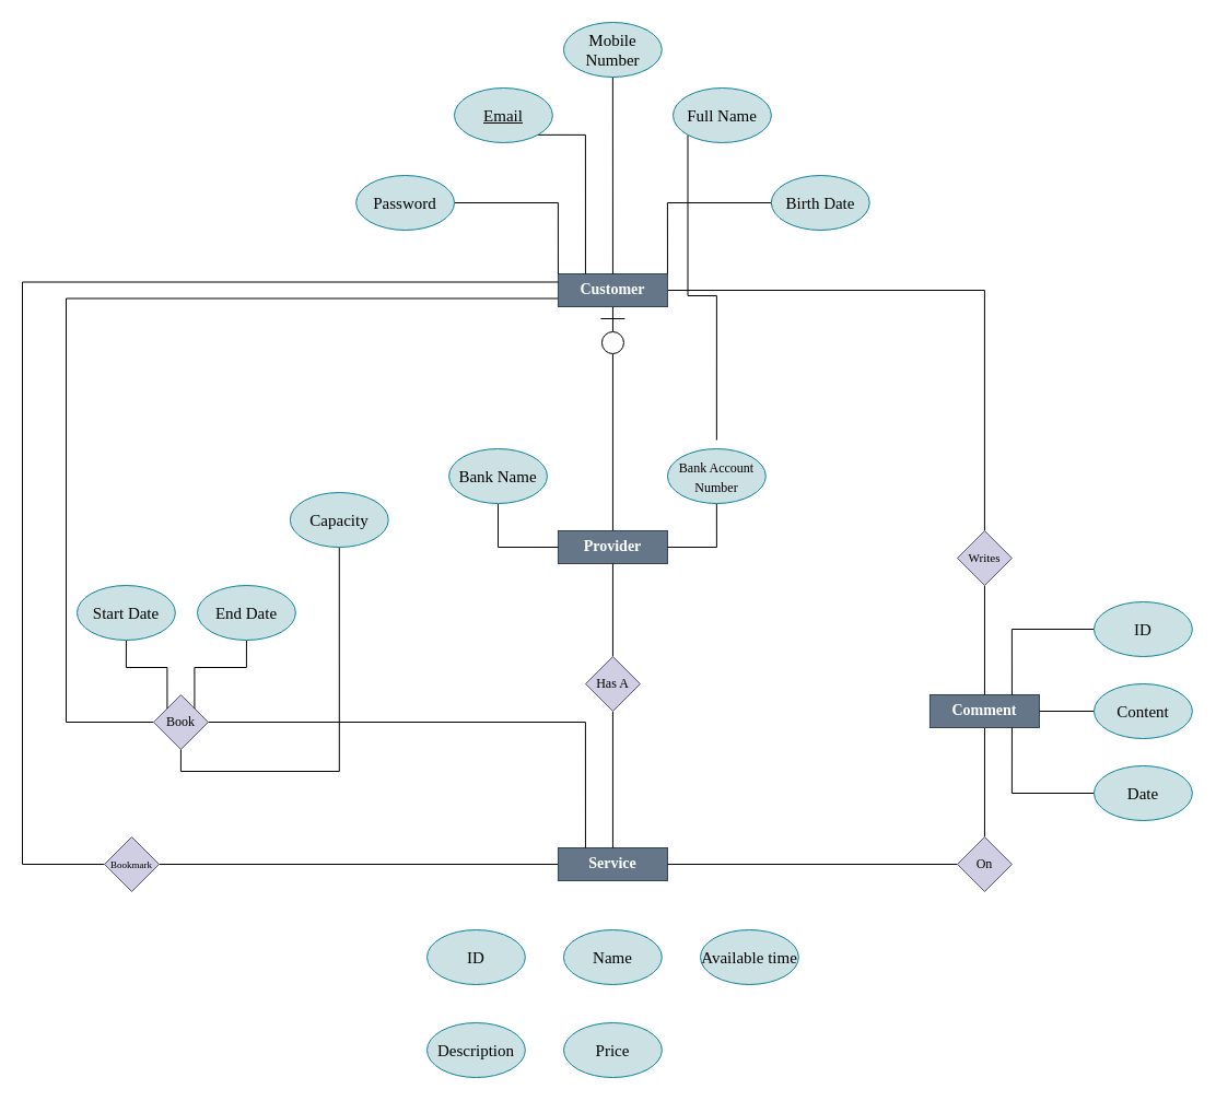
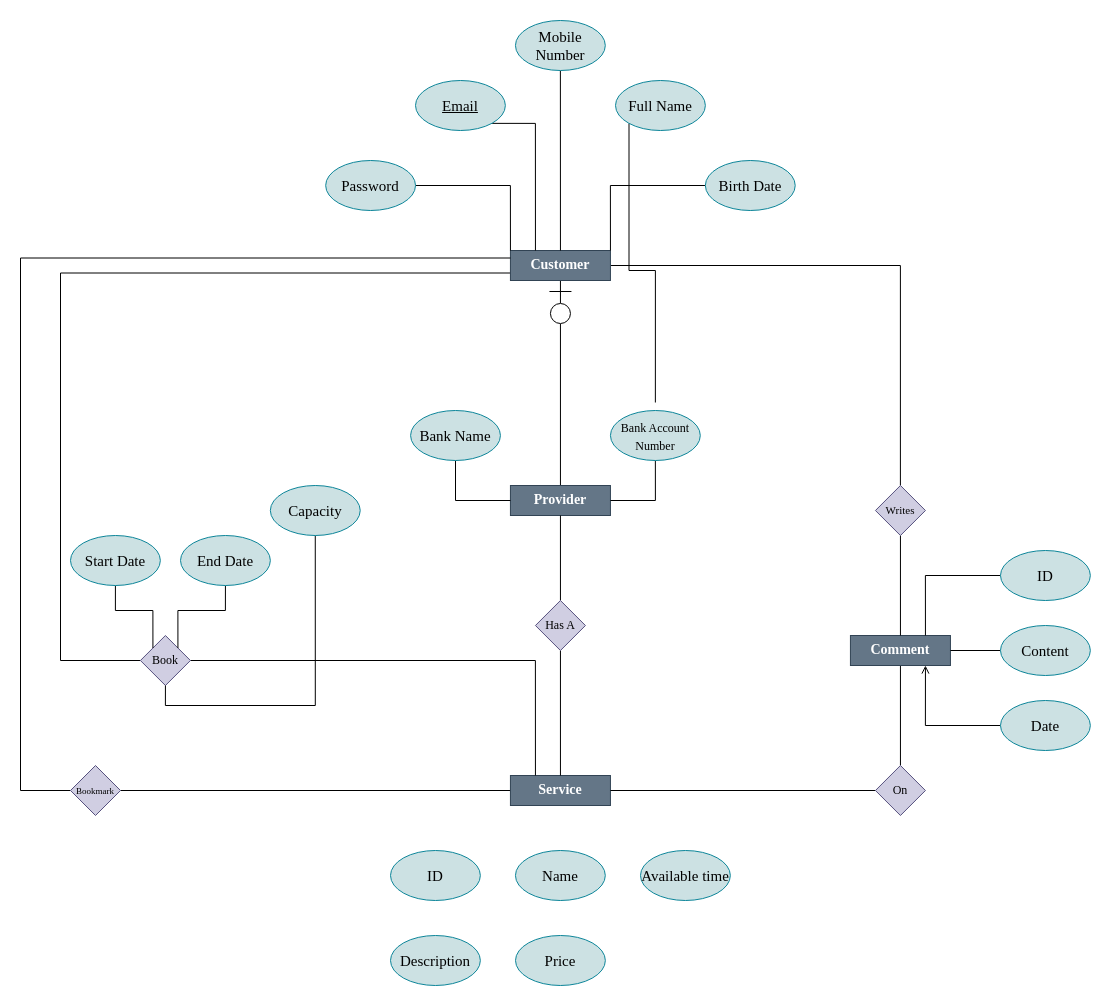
  <mxCell id="0" />
  <mxCell id="1" parent="0" />
  <mxCell id="2" style="edgeStyle=orthogonalEdgeStyle;rounded=0;orthogonalLoop=1;jettySize=auto;html=1;exitX=0.5;exitY=1;exitDx=0;exitDy=0;fontSize=9;endArrow=none;endFill=0;fontFamily=Georgia;fontStyle=0" edge="1" parent="1" source="3" target="18"><mxGeometry relative="1" as="geometry" /></mxCell>
  <mxCell id="3" value="Comment" style="rounded=0;whiteSpace=wrap;html=1;fillColor=#647687;strokeColor=#314354;fontColor=#ffffff;fontSize=14;fontStyle=1;fontFamily=Georgia;" vertex="1" parent="1"><mxGeometry x="849.94" y="635" width="100" height="30" as="geometry" /></mxCell>
  <mxCell id="4" style="edgeStyle=orthogonalEdgeStyle;rounded=0;orthogonalLoop=1;jettySize=auto;html=1;exitX=1;exitY=0.5;exitDx=0;exitDy=0;entryX=0;entryY=0.5;entryDx=0;entryDy=0;endArrow=none;endFill=0;fontFamily=Georgia;fontStyle=0" edge="1" parent="1" source="12" target="5"><mxGeometry relative="1" as="geometry"><mxPoint x="374.94" y="750" as="sourcePoint" /></mxGeometry></mxCell>
  <mxCell id="5" value="Service" style="rounded=0;whiteSpace=wrap;html=1;fillColor=#647687;strokeColor=#314354;fontColor=#ffffff;fontSize=14;fontStyle=1;fontFamily=Georgia;" vertex="1" parent="1"><mxGeometry x="509.94" y="775" width="100" height="30" as="geometry" /></mxCell>
  <mxCell id="6" style="edgeStyle=orthogonalEdgeStyle;rounded=0;orthogonalLoop=1;jettySize=auto;html=1;exitX=1;exitY=0.5;exitDx=0;exitDy=0;fontSize=9;endArrow=none;endFill=0;fontFamily=Georgia;fontStyle=0" edge="1" parent="1" source="9" target="14"><mxGeometry relative="1" as="geometry"><mxPoint x="609.94" as="sourcePoint" y="410" /></mxGeometry></mxCell>
  <mxCell id="7" style="edgeStyle=orthogonalEdgeStyle;rounded=0;orthogonalLoop=1;jettySize=auto;html=1;exitX=0;exitY=0.75;exitDx=0;exitDy=0;entryX=0;entryY=0.5;entryDx=0;entryDy=0;fontSize=9;endArrow=none;endFill=0;fontFamily=Georgia;fontStyle=0" edge="1" parent="1" source="9" target="16"><mxGeometry relative="1" as="geometry"><mxPoint x="300" y="272.5" as="sourcePoint" /><Array as="points"><mxPoint x="60" y="273" /><mxPoint x="60" y="660" /></Array></mxGeometry></mxCell>
  <mxCell id="8" style="edgeStyle=orthogonalEdgeStyle;rounded=0;orthogonalLoop=1;jettySize=auto;html=1;exitX=0.5;exitY=1;exitDx=0;exitDy=0;entryX=0.5;entryY=0;entryDx=0;entryDy=0;fontFamily=Georgia;fontSize=15;startArrow=ERzeroToOne;startFill=0;endArrow=none;endFill=0;targetPerimeterSpacing=8;sourcePerimeterSpacing=7;startSize=20;fontStyle=0" edge="1" parent="1" source="9" target="10"><mxGeometry relative="1" as="geometry" /></mxCell>
  <mxCell id="9" value="Customer" style="rounded=0;whiteSpace=wrap;html=1;fillColor=#647687;strokeColor=#314354;fontColor=#ffffff;fontSize=14;fontStyle=1;fontFamily=Georgia;" vertex="1" parent="1"><mxGeometry x="509.94" y="250" width="100" height="30" as="geometry" /></mxCell>
  <mxCell id="10" value="Provider" style="rounded=0;whiteSpace=wrap;html=1;fillColor=#647687;strokeColor=#314354;fontColor=#ffffff;fontSize=14;fontStyle=1;fontFamily=Georgia;" vertex="1" parent="1"><mxGeometry x="509.94" y="485" width="100" height="30" as="geometry" /></mxCell>
  <mxCell id="11" style="edgeStyle=orthogonalEdgeStyle;rounded=0;orthogonalLoop=1;jettySize=auto;html=1;exitX=0;exitY=0.5;exitDx=0;exitDy=0;fontFamily=Georgia;fontSize=15;startArrow=none;startFill=0;endArrow=none;endFill=0;entryX=0;entryY=0.25;entryDx=0;entryDy=0;fontStyle=0" edge="1" parent="1" source="12" target="9"><mxGeometry relative="1" as="geometry"><mxPoint x="20" y="240" as="targetPoint" /><Array as="points"><mxPoint x="20" y="790" /><mxPoint x="20" y="257" /></Array></mxGeometry></mxCell>
- <mxCell id="12" value="&lt;font style=&quot;font-size: 9px&quot;&gt;Bookmark&lt;/font&gt;" style="rhombus;whiteSpace=wrap;html=1;fillColor=#d0cee2;strokeColor=#56517e;fontStyle=0;fontFamily=Georgia;" vertex="1" parent="1"><mxGeometry x="95" y="765" width="50" height="50" as="geometry" /></mxCell>
+ <mxCell id="12" value="&lt;font style=&quot;font-size: 9px&quot;&gt;Bookmark&lt;/font&gt;" style="rhombus;whiteSpace=wrap;html=1;fillColor=#d0cee2;strokeColor=#56517e;fontStyle=0;fontFamily=Georgia;" vertex="1" parent="1"><mxGeometry x="70" y="765" width="50" height="50" as="geometry" /></mxCell>
  <mxCell id="13" style="edgeStyle=orthogonalEdgeStyle;rounded=0;orthogonalLoop=1;jettySize=auto;html=1;exitX=0.5;exitY=1;exitDx=0;exitDy=0;entryX=0.5;entryY=0;entryDx=0;entryDy=0;fontSize=9;endArrow=none;endFill=0;fontFamily=Georgia;fontStyle=0" edge="1" parent="1" source="14" target="3"><mxGeometry relative="1" as="geometry" /></mxCell>
  <mxCell id="14" value="&lt;font style=&quot;font-size: 11px&quot;&gt;Writes&lt;/font&gt;" style="rhombus;whiteSpace=wrap;html=1;fillColor=#d0cee2;strokeColor=#56517e;fontStyle=0;fontFamily=Georgia;" vertex="1" parent="1"><mxGeometry x="874.94" y="485" width="50" height="50" as="geometry" /></mxCell>
  <mxCell id="15" style="edgeStyle=orthogonalEdgeStyle;rounded=0;orthogonalLoop=1;jettySize=auto;html=1;exitX=1;exitY=0.5;exitDx=0;exitDy=0;entryX=0.25;entryY=0;entryDx=0;entryDy=0;fontFamily=Georgia;fontSize=12;startArrow=none;startFill=0;endArrow=none;endFill=0;fontStyle=0" edge="1" parent="1" source="16" target="5"><mxGeometry relative="1" as="geometry" /></mxCell>
  <mxCell id="16" value="Book" style="rhombus;whiteSpace=wrap;html=1;fillColor=#d0cee2;strokeColor=#56517e;fontStyle=0;fontFamily=Georgia;" vertex="1" parent="1"><mxGeometry x="139.93" y="635" width="50" height="50" as="geometry" /></mxCell>
  <mxCell id="17" style="edgeStyle=orthogonalEdgeStyle;rounded=0;orthogonalLoop=1;jettySize=auto;html=1;exitX=0;exitY=0.5;exitDx=0;exitDy=0;entryX=1;entryY=0.5;entryDx=0;entryDy=0;fontSize=9;endArrow=none;endFill=0;fontFamily=Georgia;fontStyle=0" edge="1" parent="1" source="18" target="5"><mxGeometry relative="1" as="geometry" /></mxCell>
  <mxCell id="18" value="On" style="rhombus;whiteSpace=wrap;html=1;fillColor=#d0cee2;strokeColor=#56517e;fontStyle=0;fontFamily=Georgia;" vertex="1" parent="1"><mxGeometry x="874.94" y="765" width="50" height="50" as="geometry" /></mxCell>
  <mxCell id="19" style="edgeStyle=orthogonalEdgeStyle;rounded=0;orthogonalLoop=1;jettySize=auto;html=1;exitX=0;exitY=1;exitDx=0;exitDy=0;fontFamily=Georgia;fontSize=12;startArrow=none;startFill=0;endArrow=none;endFill=0;startSize=20;sourcePerimeterSpacing=7;targetPerimeterSpacing=8;strokeColor=default;strokeWidth=1;" edge="1" parent="1" source="20" target="32"><mxGeometry relative="1" as="geometry" /></mxCell>
  <mxCell id="20" value="Full Name" style="ellipse;whiteSpace=wrap;html=1;fontFamily=Georgia;fontSize=15;strokeWidth=1;fillColor=#CCE1E3;strokeColor=#0c8599;gradientColor=none;fontStyle=0" vertex="1" parent="1"><mxGeometry x="615.02" y="80" width="89.85" height="50" as="geometry" /></mxCell>
  <mxCell id="21" style="edgeStyle=orthogonalEdgeStyle;rounded=0;orthogonalLoop=1;jettySize=auto;html=1;exitX=0;exitY=0.5;exitDx=0;exitDy=0;entryX=1;entryY=0;entryDx=0;entryDy=0;fontFamily=Georgia;fontSize=12;startArrow=none;startFill=0;endArrow=none;endFill=0;startSize=20;sourcePerimeterSpacing=7;targetPerimeterSpacing=8;strokeColor=default;strokeWidth=1;" edge="1" parent="1" source="22" target="9"><mxGeometry relative="1" as="geometry" /></mxCell>
  <mxCell id="22" value="Birth Date" style="ellipse;whiteSpace=wrap;html=1;fontFamily=Georgia;fontSize=15;strokeWidth=1;fillColor=#CCE1E3;strokeColor=#0c8599;gradientColor=none;fontStyle=0" vertex="1" parent="1"><mxGeometry x="704.87" y="160" width="89.85" height="50" as="geometry" /></mxCell>
  <mxCell id="23" style="edgeStyle=orthogonalEdgeStyle;rounded=0;orthogonalLoop=1;jettySize=auto;html=1;exitX=1;exitY=1;exitDx=0;exitDy=0;entryX=0.25;entryY=0;entryDx=0;entryDy=0;fontFamily=Georgia;fontSize=12;startArrow=none;startFill=0;endArrow=none;endFill=0;startSize=20;sourcePerimeterSpacing=7;targetPerimeterSpacing=8;strokeColor=default;strokeWidth=1;" edge="1" parent="1" source="24" target="9"><mxGeometry relative="1" as="geometry" /></mxCell>
  <mxCell id="24" value="Email" style="ellipse;whiteSpace=wrap;html=1;fontFamily=Georgia;fontSize=15;strokeWidth=1;fillColor=#CCE1E3;strokeColor=#0c8599;gradientColor=none;verticalAlign=middle;fontStyle=4" vertex="1" parent="1"><mxGeometry x="415.02" y="80" width="89.85" height="50" as="geometry" /></mxCell>
  <mxCell id="25" style="edgeStyle=orthogonalEdgeStyle;rounded=0;orthogonalLoop=1;jettySize=auto;html=1;exitX=0.5;exitY=1;exitDx=0;exitDy=0;entryX=0.5;entryY=0;entryDx=0;entryDy=0;fontFamily=Georgia;fontSize=12;startArrow=none;startFill=0;endArrow=none;endFill=0;startSize=20;sourcePerimeterSpacing=7;targetPerimeterSpacing=8;strokeColor=default;strokeWidth=1;" edge="1" parent="1" source="26" target="9"><mxGeometry relative="1" as="geometry" /></mxCell>
  <mxCell id="26" value="Mobile Number" style="ellipse;whiteSpace=wrap;html=1;fontFamily=Georgia;fontSize=15;strokeWidth=1;fillColor=#CCE1E3;strokeColor=#0c8599;gradientColor=none;fontStyle=0" vertex="1" parent="1"><mxGeometry x="514.96" y="20" width="89.85" height="50" as="geometry" /></mxCell>
  <mxCell id="27" style="edgeStyle=orthogonalEdgeStyle;rounded=0;orthogonalLoop=1;jettySize=auto;html=1;exitX=1;exitY=0.5;exitDx=0;exitDy=0;entryX=0;entryY=0;entryDx=0;entryDy=0;fontFamily=Georgia;fontSize=12;startArrow=none;startFill=0;endArrow=none;endFill=0;startSize=20;sourcePerimeterSpacing=7;targetPerimeterSpacing=8;strokeColor=default;strokeWidth=1;" edge="1" parent="1" source="28" target="9"><mxGeometry relative="1" as="geometry" /></mxCell>
  <mxCell id="28" value="Password" style="ellipse;whiteSpace=wrap;html=1;fontFamily=Georgia;fontSize=15;strokeWidth=1;fillColor=#CCE1E3;strokeColor=#0c8599;gradientColor=none;fontStyle=0" vertex="1" parent="1"><mxGeometry x="325.17" y="160" width="89.85" height="50" as="geometry" /></mxCell>
  <mxCell id="29" style="edgeStyle=orthogonalEdgeStyle;rounded=0;orthogonalLoop=1;jettySize=auto;html=1;exitX=0.5;exitY=1;exitDx=0;exitDy=0;entryX=0;entryY=0.5;entryDx=0;entryDy=0;fontFamily=Georgia;fontSize=12;startArrow=none;startFill=0;endArrow=none;endFill=0;startSize=20;sourcePerimeterSpacing=7;targetPerimeterSpacing=8;strokeColor=default;strokeWidth=1;" edge="1" parent="1" source="30" target="10"><mxGeometry relative="1" as="geometry" /></mxCell>
  <mxCell id="30" value="Bank Name" style="ellipse;whiteSpace=wrap;html=1;fontFamily=Georgia;fontSize=15;strokeWidth=1;fillColor=#CCE1E3;strokeColor=#0c8599;gradientColor=none;fontStyle=0" vertex="1" parent="1"><mxGeometry x="410.09" width="89.85" height="50" as="geometry" y="410" /></mxCell>
  <mxCell id="31" style="edgeStyle=orthogonalEdgeStyle;rounded=0;orthogonalLoop=1;jettySize=auto;html=1;exitX=0.5;exitY=1;exitDx=0;exitDy=0;entryX=1;entryY=0.5;entryDx=0;entryDy=0;fontFamily=Georgia;fontSize=12;startArrow=none;startFill=0;endArrow=none;endFill=0;startSize=20;sourcePerimeterSpacing=7;targetPerimeterSpacing=8;strokeColor=default;strokeWidth=1;" edge="1" parent="1" source="32" target="10"><mxGeometry relative="1" as="geometry" /></mxCell>
  <mxCell id="32" value="&lt;font style=&quot;font-size: 12px&quot;&gt;Bank Account Number&lt;/font&gt;" style="ellipse;whiteSpace=wrap;html=1;fontFamily=Georgia;fontSize=15;strokeWidth=1;fillColor=#CCE1E3;strokeColor=#0c8599;gradientColor=none;fontStyle=0" vertex="1" parent="1"><mxGeometry x="609.94" width="89.85" height="50" as="geometry" y="410" /></mxCell>
  <mxCell id="33" style="edgeStyle=orthogonalEdgeStyle;rounded=0;orthogonalLoop=1;jettySize=auto;html=1;exitX=0.5;exitY=0;exitDx=0;exitDy=0;entryX=0.5;entryY=1;entryDx=0;entryDy=0;fontFamily=Georgia;fontSize=12;startArrow=none;startFill=0;endArrow=none;endFill=0;strokeColor=default;strokeWidth=1;fontStyle=0" edge="1" parent="1" source="35" target="10"><mxGeometry relative="1" as="geometry" /></mxCell>
  <mxCell id="34" style="edgeStyle=orthogonalEdgeStyle;rounded=0;orthogonalLoop=1;jettySize=auto;html=1;exitX=0.5;exitY=1;exitDx=0;exitDy=0;entryX=0.5;entryY=0;entryDx=0;entryDy=0;fontFamily=Georgia;fontSize=12;startArrow=none;startFill=0;endArrow=none;endFill=0;fontStyle=0" edge="1" parent="1" source="35" target="5"><mxGeometry relative="1" as="geometry" /></mxCell>
  <mxCell id="35" value="Has A" style="rhombus;whiteSpace=wrap;html=1;fillColor=#d0cee2;strokeColor=#56517e;fontStyle=0;fontFamily=Georgia;" vertex="1" parent="1"><mxGeometry x="534.94" y="600" width="50" height="50" as="geometry" /></mxCell>
  <mxCell id="36" style="edgeStyle=orthogonalEdgeStyle;rounded=0;orthogonalLoop=1;jettySize=auto;html=1;exitX=0;exitY=0.5;exitDx=0;exitDy=0;entryX=0.75;entryY=0;entryDx=0;entryDy=0;fontFamily=Georgia;fontSize=12;startArrow=none;startFill=0;endArrow=none;endFill=0;startSize=20;sourcePerimeterSpacing=7;targetPerimeterSpacing=8;strokeColor=default;strokeWidth=1;" edge="1" parent="1" source="37" target="3"><mxGeometry relative="1" as="geometry" /></mxCell>
  <mxCell id="37" value="ID" style="ellipse;whiteSpace=wrap;html=1;fontFamily=Georgia;fontSize=15;strokeWidth=1;fillColor=#CCE1E3;strokeColor=#0c8599;gradientColor=none;fontStyle=0" vertex="1" parent="1"><mxGeometry x="1000" y="550" width="89.85" height="50" as="geometry" /></mxCell>
  <mxCell id="38" style="edgeStyle=orthogonalEdgeStyle;rounded=0;orthogonalLoop=1;jettySize=auto;html=1;exitX=0;exitY=0.5;exitDx=0;exitDy=0;entryX=1;entryY=0.5;entryDx=0;entryDy=0;fontFamily=Georgia;fontSize=12;startArrow=none;startFill=0;endArrow=none;endFill=0;startSize=20;sourcePerimeterSpacing=7;targetPerimeterSpacing=8;strokeColor=default;strokeWidth=1;" edge="1" parent="1" source="39" target="3"><mxGeometry relative="1" as="geometry" /></mxCell>
  <mxCell id="39" value="Content" style="ellipse;whiteSpace=wrap;html=1;fontFamily=Georgia;fontSize=15;strokeWidth=1;fillColor=#CCE1E3;strokeColor=#0c8599;gradientColor=none;fontStyle=0" vertex="1" parent="1"><mxGeometry x="1000" y="625" width="89.85" height="50" as="geometry" /></mxCell>
- <mxCell id="40" style="edgeStyle=orthogonalEdgeStyle;rounded=0;orthogonalLoop=1;jettySize=auto;html=1;exitX=0;exitY=0.5;exitDx=0;exitDy=0;entryX=0.75;entryY=1;entryDx=0;entryDy=0;fontFamily=Georgia;fontSize=12;startArrow=none;startFill=0;endArrow=none;endFill=0;startSize=20;sourcePerimeterSpacing=7;targetPerimeterSpacing=8;strokeColor=default;strokeWidth=1;" edge="1" parent="1" source="41" target="3"><mxGeometry relative="1" as="geometry" /></mxCell>
+ <mxCell id="40" style="edgeStyle=orthogonalEdgeStyle;rounded=0;orthogonalLoop=1;jettySize=auto;html=1;exitX=0;exitY=0.5;exitDx=0;exitDy=0;entryX=0.75;entryY=1;entryDx=0;entryDy=0;fontFamily=Georgia;fontSize=12;startArrow=none;startFill=0;endArrow=open;endFill=0;startSize=20;sourcePerimeterSpacing=7;targetPerimeterSpacing=8;strokeColor=default;strokeWidth=1;" edge="1" parent="1" source="41" target="3"><mxGeometry relative="1" as="geometry" /></mxCell>
  <mxCell id="41" value="Date" style="ellipse;whiteSpace=wrap;html=1;fontFamily=Georgia;fontSize=15;strokeWidth=1;fillColor=#CCE1E3;strokeColor=#0c8599;gradientColor=none;fontStyle=0" vertex="1" parent="1"><mxGeometry x="1000" y="700" width="89.85" height="50" as="geometry" /></mxCell>
  <mxCell id="42" style="edgeStyle=orthogonalEdgeStyle;rounded=0;orthogonalLoop=1;jettySize=auto;html=1;exitX=0.5;exitY=1;exitDx=0;exitDy=0;entryX=0;entryY=0;entryDx=0;entryDy=0;fontFamily=Georgia;fontSize=12;startArrow=none;startFill=0;endArrow=none;endFill=0;startSize=20;sourcePerimeterSpacing=7;targetPerimeterSpacing=8;strokeColor=default;strokeWidth=1;" edge="1" parent="1" source="43" target="16"><mxGeometry relative="1" as="geometry" /></mxCell>
  <mxCell id="43" value="Start Date&lt;span style=&quot;color: rgba(0 , 0 , 0 , 0) ; font-family: monospace ; font-size: 0px&quot;&gt;%3CmxGraphModel%3E%3Croot%3E%3CmxCell%20id%3D%220%22%2F%3E%3CmxCell%20id%3D%221%22%20parent%3D%220%22%2F%3E%3CmxCell%20id%3D%222%22%20value%3D%22Rating%26amp%3Bnbsp%3B%22%20style%3D%22ellipse%3BwhiteSpace%3Dwrap%3Bhtml%3D1%3BfontFamily%3DGeorgia%3BfontSize%3D15%3BstrokeWidth%3D1%3BfillColor%3D%23CCE1E3%3BstrokeColor%3D%230c8599%3BgradientColor%3Dnone%3BfontStyle%3D0%22%20vertex%3D%221%22%20parent%3D%221%22%3E%3CmxGeometry%20x%3D%22-450%22%20y%3D%22125%22%20width%3D%2289.85%22%20height%3D%2250%22%20as%3D%22geometry%22%2F%3E%3C%2FmxCell%3E%3C%2Froot%3E%3C%2FmxGraphModel%3E&lt;/span&gt;" style="ellipse;whiteSpace=wrap;html=1;fontFamily=Georgia;fontSize=15;strokeWidth=1;fillColor=#CCE1E3;strokeColor=#0c8599;gradientColor=none;fontStyle=0" vertex="1" parent="1"><mxGeometry x="70" y="535" width="89.85" height="50" as="geometry" /></mxCell>
  <mxCell id="44" style="edgeStyle=orthogonalEdgeStyle;rounded=0;orthogonalLoop=1;jettySize=auto;html=1;exitX=0.5;exitY=1;exitDx=0;exitDy=0;entryX=1;entryY=0;entryDx=0;entryDy=0;fontFamily=Georgia;fontSize=12;startArrow=none;startFill=0;endArrow=none;endFill=0;startSize=20;sourcePerimeterSpacing=7;targetPerimeterSpacing=8;strokeColor=default;strokeWidth=1;" edge="1" parent="1" source="45" target="16"><mxGeometry relative="1" as="geometry" /></mxCell>
  <mxCell id="45" value="End Date&lt;span style=&quot;color: rgba(0 , 0 , 0 , 0) ; font-family: monospace ; font-size: 0px&quot;&gt;%3CmxGraphModel%3E%3Croot%3E%3CmxCell%20id%3D%220%22%2F%3E%3CmxCell%20id%3D%221%22%20parent%3D%220%22%2F%3E%3CmxCell%20id%3D%222%22%20value%3D%22Rating%26amp%3Bnbsp%3B%22%20style%3D%22ellipse%3BwhiteSpace%3Dwrap%3Bhtml%3D1%3BfontFamily%3DGeorgia%3BfontSize%3D15%3BstrokeWidth%3D1%3BfillColor%3D%23CCE1E3%3BstrokeColor%3D%230c8599%3BgradientColor%3Dnone%3BfontStyle%3D0%22%20vertex%3D%221%22%20parent%3D%221%22%3E%3CmxGeometry%20x%3D%22-450%22%20y%3D%22125%22%20width%3D%2289.85%22%20height%3D%2250%22%20as%3D%22geometry%22%2F%3E%3C%2FmxCell%3E%3C%2Froot%3E%3C%2FmxGraphModel%3E&lt;/span&gt;" style="ellipse;whiteSpace=wrap;html=1;fontFamily=Georgia;fontSize=15;strokeWidth=1;fillColor=#CCE1E3;strokeColor=#0c8599;gradientColor=none;fontStyle=0" vertex="1" parent="1"><mxGeometry x="180" y="535" width="89.85" height="50" as="geometry" /></mxCell>
  <mxCell id="46" value="ID" style="ellipse;whiteSpace=wrap;html=1;fontFamily=Georgia;fontSize=15;strokeWidth=1;fillColor=#CCE1E3;strokeColor=#0c8599;gradientColor=none;fontStyle=0" vertex="1" parent="1"><mxGeometry x="390" y="850" width="89.85" height="50" as="geometry" /></mxCell>
  <mxCell id="47" value="Name&lt;span style=&quot;color: rgba(0 , 0 , 0 , 0) ; font-family: monospace ; font-size: 0px&quot;&gt;%3CmxGraphModel%3E%3Croot%3E%3CmxCell%20id%3D%220%22%2F%3E%3CmxCell%20id%3D%221%22%20parent%3D%220%22%2F%3E%3CmxCell%20id%3D%222%22%20value%3D%22Date%22%20style%3D%22ellipse%3BwhiteSpace%3Dwrap%3Bhtml%3D1%3BfontFamily%3DGeorgia%3BfontSize%3D15%3BstrokeWidth%3D1%3BfillColor%3D%23CCE1E3%3BstrokeColor%3D%230c8599%3BgradientColor%3Dnone%3BfontStyle%3D0%22%20vertex%3D%221%22%20parent%3D%221%22%3E%3CmxGeometry%20x%3D%22480%22%20y%3D%22290%22%20width%3D%2289.85%22%20height%3D%2250%22%20as%3D%22geometry%22%2F%3E%3C%2FmxCell%3E%3C%2Froot%3E%3C%2FmxGraphModel%3E&lt;/span&gt;" style="ellipse;whiteSpace=wrap;html=1;fontFamily=Georgia;fontSize=15;strokeWidth=1;fillColor=#CCE1E3;strokeColor=#0c8599;gradientColor=none;fontStyle=0" vertex="1" parent="1"><mxGeometry x="514.96" y="850" width="89.85" height="50" as="geometry" /></mxCell>
  <mxCell id="48" value="Description" style="ellipse;whiteSpace=wrap;html=1;fontFamily=Georgia;fontSize=15;strokeWidth=1;fillColor=#CCE1E3;strokeColor=#0c8599;gradientColor=none;fontStyle=0" vertex="1" parent="1"><mxGeometry x="390" y="935" width="89.85" height="50" as="geometry" /></mxCell>
  <mxCell id="49" value="Price" style="ellipse;whiteSpace=wrap;html=1;fontFamily=Georgia;fontSize=15;strokeWidth=1;fillColor=#CCE1E3;strokeColor=#0c8599;gradientColor=none;fontStyle=0" vertex="1" parent="1"><mxGeometry x="515.01" y="935" width="89.85" height="50" as="geometry" /></mxCell>
  <mxCell id="50" style="edgeStyle=orthogonalEdgeStyle;rounded=0;orthogonalLoop=1;jettySize=auto;html=1;exitX=0.5;exitY=1;exitDx=0;exitDy=0;entryX=0.5;entryY=1;entryDx=0;entryDy=0;fontFamily=Georgia;fontSize=15;startArrow=none;startFill=0;endArrow=none;endFill=0;startSize=20;sourcePerimeterSpacing=7;targetPerimeterSpacing=8;strokeColor=default;strokeWidth=1;" edge="1" parent="1" source="51" target="16"><mxGeometry relative="1" as="geometry" /></mxCell>
- <mxCell id="51" value="&lt;font style=&quot;font-size: 15px&quot;&gt;Capacity&lt;/font&gt;" style="ellipse;whiteSpace=wrap;html=1;fontFamily=Georgia;fontSize=15;strokeWidth=1;fillColor=#CCE1E3;strokeColor=#0c8599;gradientColor=none;fontStyle=0" vertex="1" parent="1"><mxGeometry x="264.85" y="450" width="89.85" height="50" as="geometry" /></mxCell>
+ <mxCell id="51" value="&lt;font style=&quot;font-size: 15px&quot;&gt;Capacity&lt;/font&gt;" style="ellipse;whiteSpace=wrap;html=1;fontFamily=Georgia;fontSize=15;strokeWidth=1;fillColor=#CCE1E3;strokeColor=#0c8599;gradientColor=none;fontStyle=0" vertex="1" parent="1"><mxGeometry x="269.85" y="485" width="89.85" height="50" as="geometry" /></mxCell>
  <mxCell id="52" value="Available time" style="ellipse;whiteSpace=wrap;html=1;fontFamily=Georgia;fontSize=15;strokeWidth=1;fillColor=#CCE1E3;strokeColor=#0c8599;gradientColor=none;fontStyle=0" vertex="1" parent="1"><mxGeometry x="640" y="850" width="89.85" height="50" as="geometry" /></mxCell>
